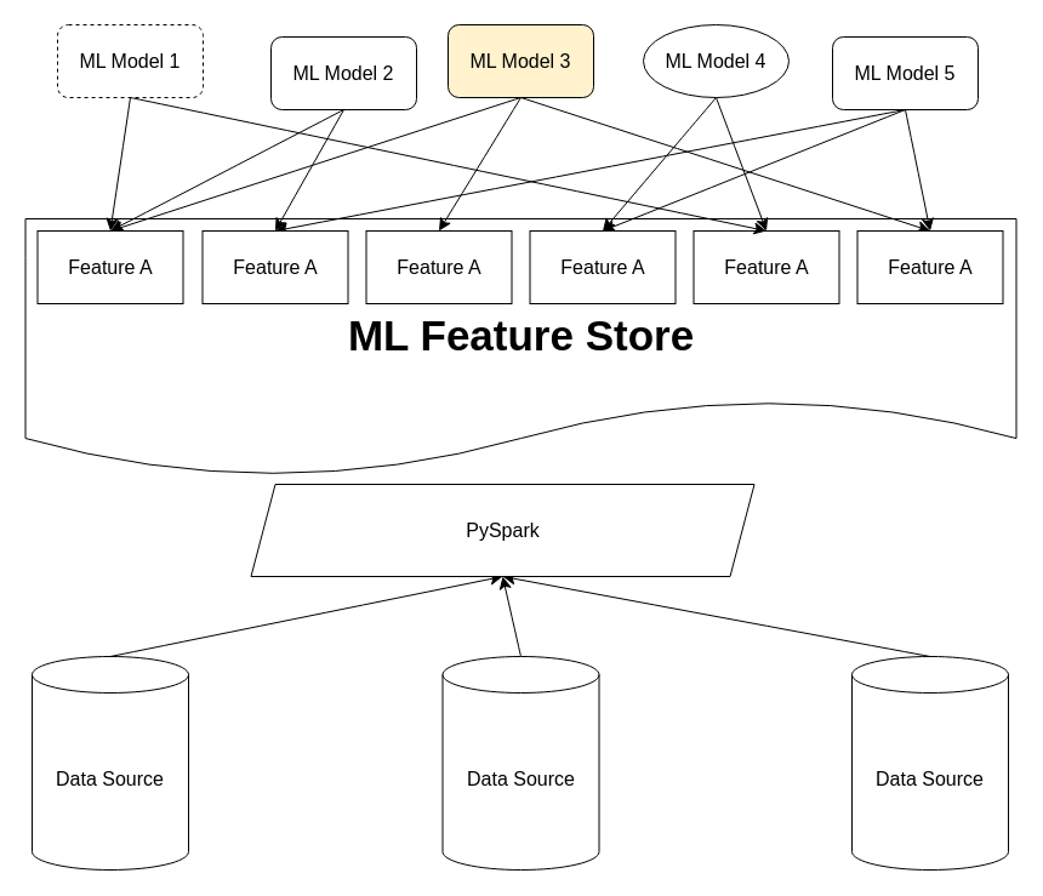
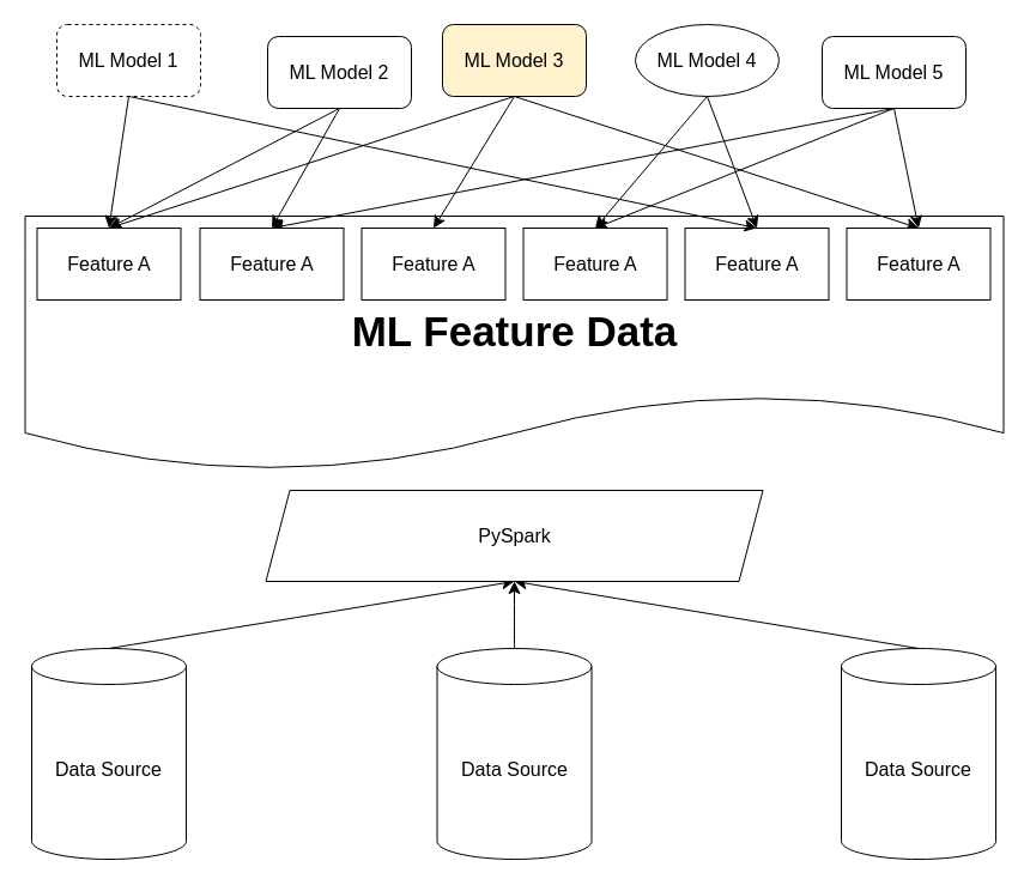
  <mxCell id="0" />
  <mxCell id="1" parent="0" />
- <mxCell id="2" value="&lt;b&gt;&lt;font style=&quot;font-size: 35px;&quot;&gt;&lt;br&gt;ML Feature Store&lt;/font&gt;&lt;/b&gt;" style="shape=document;whiteSpace=wrap;html=1;boundedLbl=1;fontSize=16;" vertex="1" parent="1"><mxGeometry x="20.5" y="180" width="817" height="213" as="geometry" /></mxCell>
+ <mxCell id="2" value="&lt;b&gt;&lt;font style=&quot;font-size: 35px;&quot;&gt;&lt;br&gt;ML Feature Data&lt;/font&gt;&lt;/b&gt;" style="shape=document;whiteSpace=wrap;html=1;boundedLbl=1;fontSize=16;" vertex="1" parent="1"><mxGeometry x="20.5" y="180" width="817" height="213" as="geometry" /></mxCell>
  <mxCell id="3" value="ML Model 1" style="rounded=1;whiteSpace=wrap;html=1;fontSize=16;dashed=1;" vertex="1" parent="1"><mxGeometry x="47" y="20" width="120" height="60" as="geometry" /></mxCell>
  <mxCell id="4" style="edgeStyle=none;curved=1;rounded=0;orthogonalLoop=1;jettySize=auto;html=1;exitX=0.5;exitY=1;exitDx=0;exitDy=0;entryX=0.5;entryY=0;entryDx=0;entryDy=0;fontSize=12;startSize=8;endSize=8;" edge="1" parent="1" source="6" target="19"><mxGeometry relative="1" as="geometry" /></mxCell>
  <mxCell id="5" style="edgeStyle=none;curved=1;rounded=0;orthogonalLoop=1;jettySize=auto;html=1;exitX=0.5;exitY=1;exitDx=0;exitDy=0;entryX=0.5;entryY=0;entryDx=0;entryDy=0;fontSize=12;startSize=8;endSize=8;" edge="1" parent="1" source="6" target="18"><mxGeometry relative="1" as="geometry" /></mxCell>
  <mxCell id="6" value="ML Model 2" style="rounded=1;whiteSpace=wrap;html=1;fontSize=16;" vertex="1" parent="1"><mxGeometry x="223" y="30" width="120" height="60" as="geometry" /></mxCell>
  <mxCell id="7" style="edgeStyle=none;curved=1;rounded=0;orthogonalLoop=1;jettySize=auto;html=1;exitX=0.5;exitY=1;exitDx=0;exitDy=0;entryX=0.5;entryY=0;entryDx=0;entryDy=0;fontSize=12;startSize=8;endSize=8;" edge="1" parent="1" source="10" target="20"><mxGeometry relative="1" as="geometry" /></mxCell>
  <mxCell id="8" style="edgeStyle=none;curved=1;rounded=0;orthogonalLoop=1;jettySize=auto;html=1;exitX=0.5;exitY=1;exitDx=0;exitDy=0;entryX=0.5;entryY=0;entryDx=0;entryDy=0;fontSize=12;startSize=8;endSize=8;" edge="1" parent="1" source="10" target="23"><mxGeometry relative="1" as="geometry" /></mxCell>
  <mxCell id="9" style="edgeStyle=none;curved=1;rounded=0;orthogonalLoop=1;jettySize=auto;html=1;exitX=0.5;exitY=1;exitDx=0;exitDy=0;entryX=0.5;entryY=0;entryDx=0;entryDy=0;fontSize=12;startSize=8;endSize=8;" edge="1" parent="1" source="10" target="18"><mxGeometry relative="1" as="geometry" /></mxCell>
  <mxCell id="10" value="ML Model 3" style="rounded=1;whiteSpace=wrap;html=1;fontSize=16;fillColor=#fff2cc;" vertex="1" parent="1"><mxGeometry x="369" y="20" width="120" height="60" as="geometry" /></mxCell>
  <mxCell id="11" style="edgeStyle=none;curved=1;rounded=0;orthogonalLoop=1;jettySize=auto;html=1;exitX=0.5;exitY=1;exitDx=0;exitDy=0;entryX=0.5;entryY=0;entryDx=0;entryDy=0;fontSize=12;startSize=8;endSize=8;" edge="1" parent="1" source="13" target="21"><mxGeometry relative="1" as="geometry" /></mxCell>
  <mxCell id="12" style="edgeStyle=none;curved=1;rounded=0;orthogonalLoop=1;jettySize=auto;html=1;exitX=0.5;exitY=1;exitDx=0;exitDy=0;entryX=0.5;entryY=0;entryDx=0;entryDy=0;fontSize=12;startSize=8;endSize=8;" edge="1" parent="1" source="13" target="22"><mxGeometry relative="1" as="geometry" /></mxCell>
  <mxCell id="13" value="ML Model 4" style="ellipse;whiteSpace=wrap;html=1;fontSize=16;" vertex="1" parent="1"><mxGeometry x="530" y="20" width="120" height="60" as="geometry" /></mxCell>
  <mxCell id="14" style="edgeStyle=none;curved=1;rounded=0;orthogonalLoop=1;jettySize=auto;html=1;exitX=0.5;exitY=1;exitDx=0;exitDy=0;entryX=0.5;entryY=0;entryDx=0;entryDy=0;fontSize=12;startSize=8;endSize=8;" edge="1" parent="1" source="17" target="23"><mxGeometry relative="1" as="geometry" /></mxCell>
  <mxCell id="15" style="edgeStyle=none;curved=1;rounded=0;orthogonalLoop=1;jettySize=auto;html=1;exitX=0.5;exitY=1;exitDx=0;exitDy=0;entryX=0.5;entryY=0;entryDx=0;entryDy=0;fontSize=12;startSize=8;endSize=8;" edge="1" parent="1" source="17" target="19"><mxGeometry relative="1" as="geometry" /></mxCell>
  <mxCell id="16" style="edgeStyle=none;curved=1;rounded=0;orthogonalLoop=1;jettySize=auto;html=1;exitX=0.5;exitY=1;exitDx=0;exitDy=0;entryX=0.5;entryY=0;entryDx=0;entryDy=0;fontSize=12;startSize=8;endSize=8;" edge="1" parent="1" source="17" target="21"><mxGeometry relative="1" as="geometry" /></mxCell>
  <mxCell id="17" value="ML Model 5" style="rounded=1;whiteSpace=wrap;html=1;fontSize=16;" vertex="1" parent="1"><mxGeometry x="686" y="30" width="120" height="60" as="geometry" /></mxCell>
  <mxCell id="18" value="Feature A" style="rounded=0;whiteSpace=wrap;html=1;fontSize=16;" vertex="1" parent="1"><mxGeometry x="30.5" y="190" width="120" height="60" as="geometry" /></mxCell>
  <mxCell id="19" value="Feature A" style="rounded=0;whiteSpace=wrap;html=1;fontSize=16;" vertex="1" parent="1"><mxGeometry x="166.5" y="190" width="120" height="60" as="geometry" /></mxCell>
  <mxCell id="20" value="Feature A" style="rounded=0;whiteSpace=wrap;html=1;fontSize=16;" vertex="1" parent="1"><mxGeometry x="301.5" y="190" width="120" height="60" as="geometry" /></mxCell>
  <mxCell id="21" value="Feature A" style="rounded=0;whiteSpace=wrap;html=1;fontSize=16;" vertex="1" parent="1"><mxGeometry x="436.5" y="190" width="120" height="60" as="geometry" /></mxCell>
  <mxCell id="22" value="Feature A" style="rounded=0;whiteSpace=wrap;html=1;fontSize=16;" vertex="1" parent="1"><mxGeometry x="571.5" y="190" width="120" height="60" as="geometry" /></mxCell>
  <mxCell id="23" value="Feature A" style="rounded=0;whiteSpace=wrap;html=1;fontSize=16;" vertex="1" parent="1"><mxGeometry x="706.5" y="190" width="120" height="60" as="geometry" /></mxCell>
  <mxCell id="24" value="" style="endArrow=classic;html=1;rounded=0;fontSize=12;startSize=8;endSize=8;curved=1;exitX=0.5;exitY=1;exitDx=0;exitDy=0;entryX=0.5;entryY=0;entryDx=0;entryDy=0;" edge="1" parent="1" source="3" target="18"><mxGeometry width="50" height="50" relative="1" as="geometry"><mxPoint x="535" y="391" as="sourcePoint" /><mxPoint x="585" y="341" as="targetPoint" /></mxGeometry></mxCell>
  <mxCell id="25" value="" style="endArrow=classic;html=1;rounded=0;fontSize=12;startSize=8;endSize=8;curved=1;exitX=0.5;exitY=1;exitDx=0;exitDy=0;entryX=0.5;entryY=0;entryDx=0;entryDy=0;" edge="1" parent="1" source="3" target="22"><mxGeometry width="50" height="50" relative="1" as="geometry"><mxPoint x="117" y="90" as="sourcePoint" /><mxPoint x="480" y="125" as="targetPoint" /></mxGeometry></mxCell>
  <mxCell id="26" style="edgeStyle=none;curved=1;rounded=0;orthogonalLoop=1;jettySize=auto;html=1;exitX=0.5;exitY=0;exitDx=0;exitDy=0;exitPerimeter=0;fontSize=12;startSize=8;endSize=8;entryX=0.5;entryY=1;entryDx=0;entryDy=0;" edge="1" parent="1" source="27" target="32"><mxGeometry relative="1" as="geometry"><mxPoint x="426" y="487" as="targetPoint" /></mxGeometry></mxCell>
  <mxCell id="27" value="Data Source" style="shape=cylinder3;whiteSpace=wrap;html=1;boundedLbl=1;backgroundOutline=1;size=15;fontSize=16;" vertex="1" parent="1"><mxGeometry x="26" y="541" width="129" height="176" as="geometry" /></mxCell>
  <mxCell id="28" style="edgeStyle=none;curved=1;rounded=0;orthogonalLoop=1;jettySize=auto;html=1;exitX=0.5;exitY=0;exitDx=0;exitDy=0;exitPerimeter=0;entryX=0.5;entryY=1;entryDx=0;entryDy=0;fontSize=12;startSize=8;endSize=8;" edge="1" parent="1" source="29" target="32"><mxGeometry relative="1" as="geometry" /></mxCell>
  <mxCell id="29" value="Data Source" style="shape=cylinder3;whiteSpace=wrap;html=1;boundedLbl=1;backgroundOutline=1;size=15;fontSize=16;" vertex="1" parent="1"><mxGeometry x="702" y="541" width="129" height="176" as="geometry" /></mxCell>
  <mxCell id="30" style="edgeStyle=none;curved=1;rounded=0;orthogonalLoop=1;jettySize=auto;html=1;exitX=0.5;exitY=0;exitDx=0;exitDy=0;exitPerimeter=0;entryX=0.5;entryY=1;entryDx=0;entryDy=0;fontSize=12;startSize=8;endSize=8;" edge="1" parent="1" source="31" target="32"><mxGeometry relative="1" as="geometry" /></mxCell>
  <mxCell id="31" value="Data Source" style="shape=cylinder3;whiteSpace=wrap;html=1;boundedLbl=1;backgroundOutline=1;size=15;fontSize=16;" vertex="1" parent="1"><mxGeometry x="364.5" y="541" width="129" height="176" as="geometry" /></mxCell>
- <mxCell id="32" value="PySpark" style="shape=parallelogram;perimeter=parallelogramPerimeter;whiteSpace=wrap;html=1;fixedSize=1;fontSize=16;" vertex="1" parent="1"><mxGeometry x="206.5" y="399" width="415" height="76" as="geometry" /></mxCell>
+ <mxCell id="32" value="PySpark" style="shape=parallelogram;perimeter=parallelogramPerimeter;whiteSpace=wrap;html=1;fixedSize=1;fontSize=16;" vertex="1" parent="1"><mxGeometry x="221.5" y="409" width="415" height="76" as="geometry" /></mxCell>
